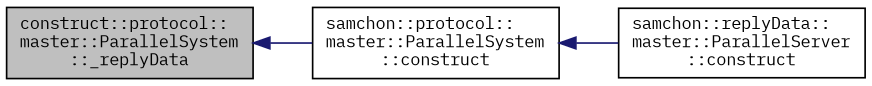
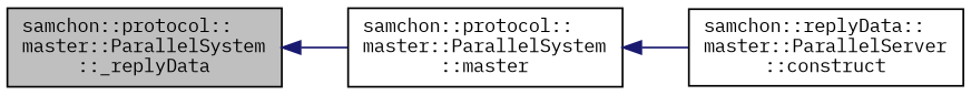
  digraph {
    fontname="IBM Plex Mono"
    rankdir=LR
    node [color=black fillcolor=white fontname="IBM Plex Mono" fontsize=10 shape=record style=filled]
    edge [color=midnightblue dir=back fontname="IBM Plex Mono" fontsize=10 labelfontname=Helvetica labelfontsize=10 style=solid]
-   n1 [fillcolor=grey75 fontcolor=black height=0.2 label="construct::protocol::\lmaster::ParallelSystem\l::_replyData" width=0.4]
-   n2 [height=0.2 label="samchon::protocol::\lmaster::ParallelSystem\l::construct" width=0.4]
+   n1 [fillcolor=grey75 fontcolor=black height=0.2 label="samchon::protocol::\lmaster::ParallelSystem\l::_replyData" width=0.4]
+   n2 [height=0.2 label="samchon::protocol::\lmaster::ParallelSystem\l::master" width=0.4]
    n3 [height=0.2 label="samchon::replyData::\lmaster::ParallelServer\l::construct" width=0.4]
    n1 -> n2
    n2 -> n3
  }
